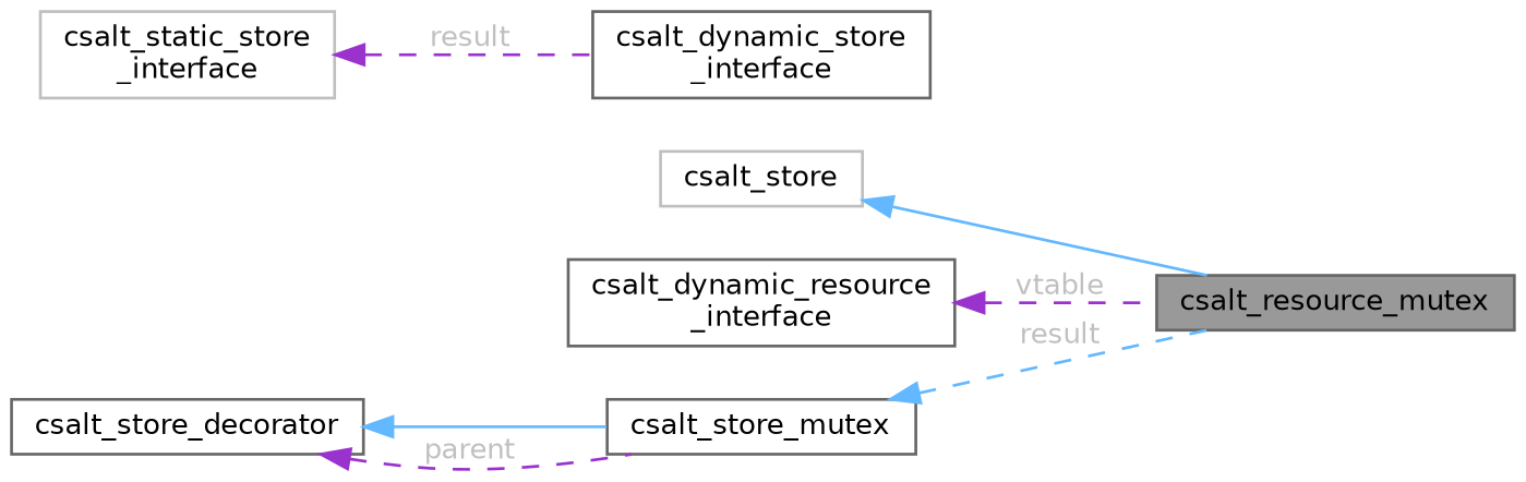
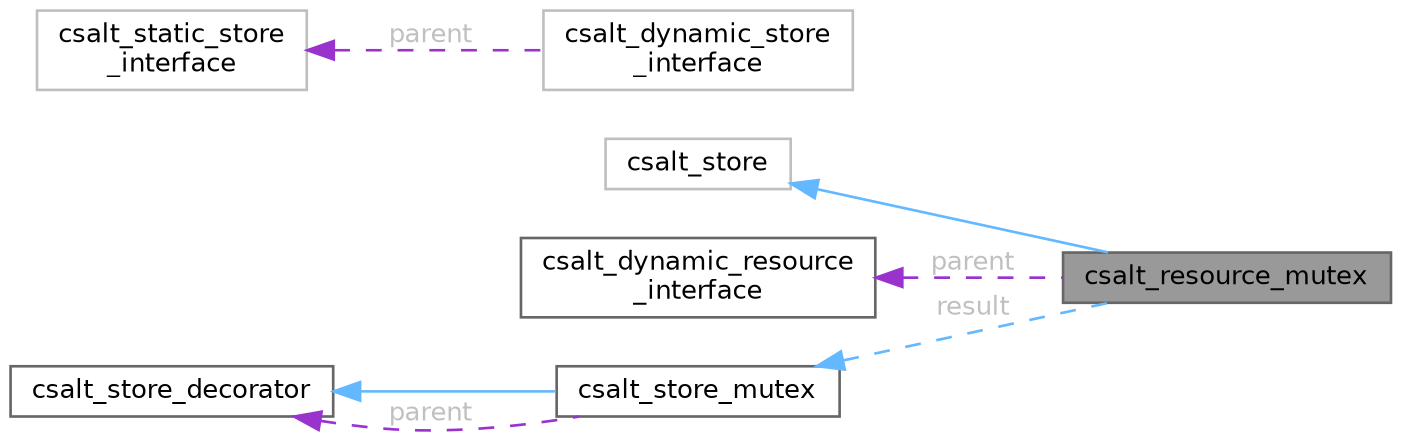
  digraph {
    rankdir=LR
    node [color=gray40 fillcolor=white fontname=Helvetica fontsize=10 shape=box style=filled]
    edge [color=steelblue1 dir=back fontname=Helvetica fontsize=10 labelfontname=Helvetica labelfontsize=10 style=dashed fontcolor=grey]
    n1 [fillcolor=grey60 fontcolor=black height=0.2 label=csalt_resource_mutex width=0.4]
    n2 [color=grey75 height=0.2 label=csalt_store width=0.4]
    n3 [height=0.2 label="csalt_dynamic_resource\l_interface" width=0.4]
    n4 [height=0.2 label=csalt_store_mutex width=0.4]
    n5 [height=0.2 label=csalt_store_decorator width=0.4]
-   n6 [height=0.2 label="csalt_dynamic_store\l_interface" width=0.4]
+   n6 [color=grey75 height=0.2 label="csalt_dynamic_store\l_interface" width=0.4]
    n7 [color=grey75 height=0.2 label="csalt_static_store\l_interface" width=0.4]
    n2 -> n1 [style=solid fontcolor=""]
-   n3 -> n1 [color=darkorchid3 label=" vtable"]
+   n3 -> n1 [color=darkorchid3 label=" parent"]
    n4 -> n1 [label=" result"]
    n5 -> n4 [style=solid fontcolor=""]
    n5 -> n4 [color=darkorchid3 label=" parent"]
-   n7 -> n6 [color=darkorchid3 label=" result"]
+   n7 -> n6 [color=darkorchid3 label=" parent"]
  }
